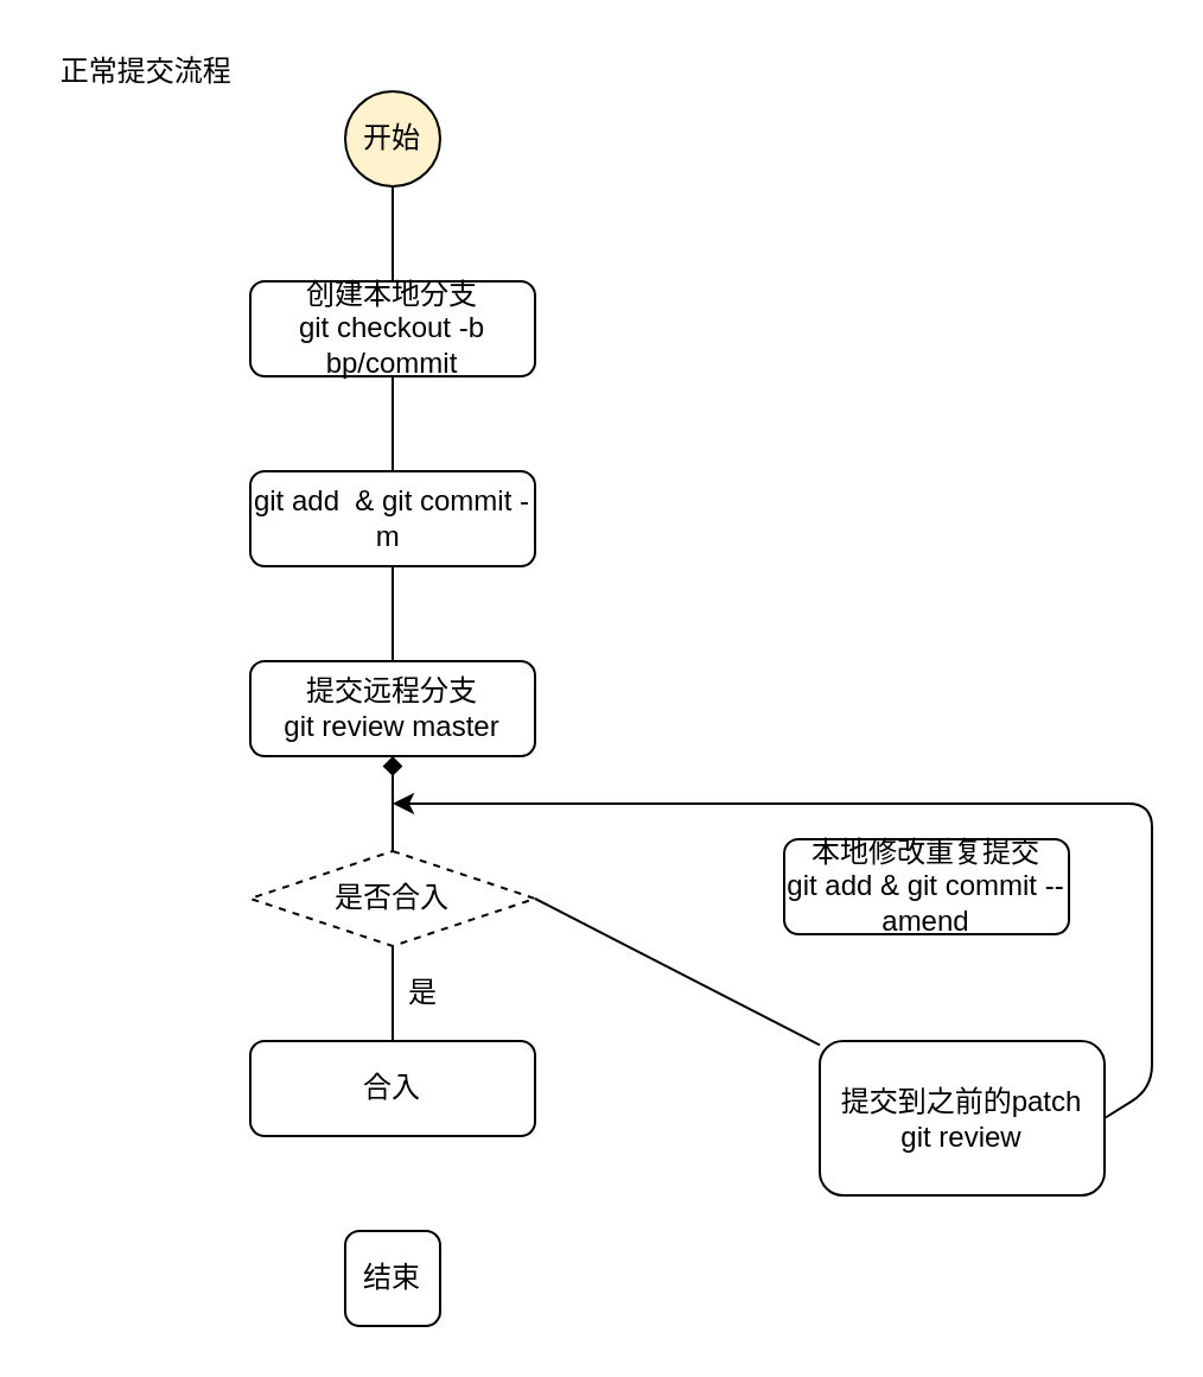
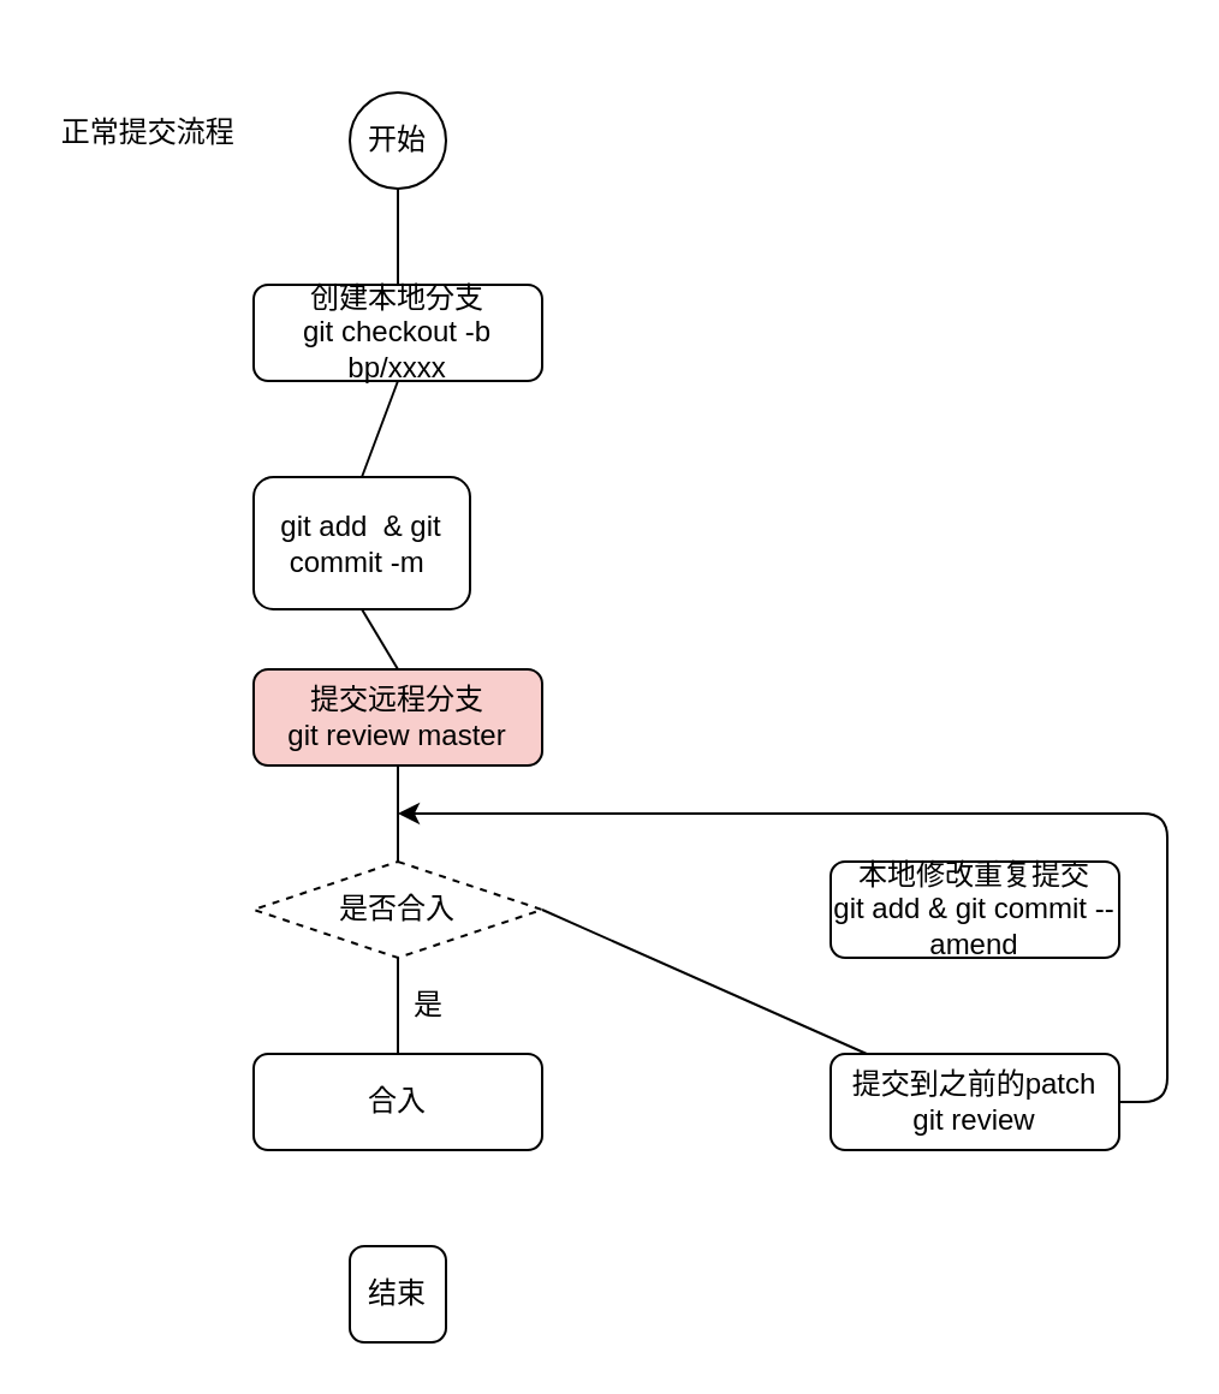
  <mxCell id="0" />
  <mxCell id="1" parent="0" />
- <mxCell id="2" value="开始" style="ellipse;whiteSpace=wrap;html=1;aspect=fixed;fillColor=#fff2cc;" vertex="1" parent="1"><mxGeometry x="145" y="38" width="40" height="40" as="geometry" /></mxCell>
- <mxCell id="3" value="创建本地分支&lt;br&gt;git checkout -b bp/commit&lt;br&gt;" style="rounded=1;whiteSpace=wrap;html=1;" vertex="1" parent="1"><mxGeometry x="105" y="118" width="120" height="40" as="geometry" /></mxCell>
- <mxCell id="4" value="git add&amp;nbsp; &amp;amp; git commit -m&amp;nbsp;" style="rounded=1;whiteSpace=wrap;html=1;" vertex="1" parent="1"><mxGeometry x="105" y="198" width="120" height="40" as="geometry" /></mxCell>
- <mxCell id="5" value="提交远程分支&lt;br&gt;git review master&lt;br&gt;" style="rounded=1;whiteSpace=wrap;html=1;" vertex="1" parent="1"><mxGeometry x="105" y="278" width="120" height="40" as="geometry" /></mxCell>
+ <mxCell id="2" value="开始" style="ellipse;whiteSpace=wrap;html=1;aspect=fixed;" vertex="1" parent="1"><mxGeometry x="145" y="38" width="40" height="40" as="geometry" /></mxCell>
+ <mxCell id="3" value="创建本地分支&lt;br&gt;git checkout -b bp/xxxx&lt;br&gt;" style="rounded=1;whiteSpace=wrap;html=1;" vertex="1" parent="1"><mxGeometry x="105" y="118" width="120" height="40" as="geometry" /></mxCell>
+ <mxCell id="4" value="git add&amp;nbsp; &amp;amp; git commit -m&amp;nbsp;" style="rounded=1;whiteSpace=wrap;html=1;" vertex="1" parent="1"><mxGeometry x="105" y="198" width="90" height="55" as="geometry" /></mxCell>
+ <mxCell id="5" value="提交远程分支&lt;br&gt;git review master&lt;br&gt;" style="rounded=1;whiteSpace=wrap;html=1;fillColor=#f8cecc;" vertex="1" parent="1"><mxGeometry x="105" y="278" width="120" height="40" as="geometry" /></mxCell>
  <mxCell id="6" value="是否合入" style="rhombus;whiteSpace=wrap;html=1;dashed=1;" vertex="1" parent="1"><mxGeometry x="105" y="358" width="120" height="40" as="geometry" /></mxCell>
- <mxCell id="7" value="本地修改重复提交&lt;br&gt;git add &amp;amp; git commit --amend&lt;br&gt;" style="rounded=1;whiteSpace=wrap;html=1;" vertex="1" parent="1"><mxGeometry x="330" y="353" width="120" height="40" as="geometry" /></mxCell>
- <mxCell id="8" value="提交到之前的patch&lt;br&gt;git review&lt;br&gt;" style="rounded=1;whiteSpace=wrap;html=1;" vertex="1" parent="1"><mxGeometry x="345" y="438" width="120" height="65" as="geometry" /></mxCell>
+ <mxCell id="7" value="本地修改重复提交&lt;br&gt;git add &amp;amp; git commit --amend&lt;br&gt;" style="rounded=1;whiteSpace=wrap;html=1;" vertex="1" parent="1"><mxGeometry x="345" y="358" width="120" height="40" as="geometry" /></mxCell>
+ <mxCell id="8" value="提交到之前的patch&lt;br&gt;git review&lt;br&gt;" style="rounded=1;whiteSpace=wrap;html=1;" vertex="1" parent="1"><mxGeometry x="345" y="438" width="120" height="40" as="geometry" /></mxCell>
  <mxCell id="9" value="" style="endArrow=none;html=1;entryX=0.5;entryY=1;entryDx=0;entryDy=0;exitX=0.5;exitY=0;exitDx=0;exitDy=0;" edge="1" parent="1" source="3" target="2"><mxGeometry width="50" height="50" relative="1" as="geometry"><mxPoint x="105" y="548" as="sourcePoint" /><mxPoint x="155" y="498" as="targetPoint" /></mxGeometry></mxCell>
  <mxCell id="10" value="" style="endArrow=none;html=1;entryX=0.5;entryY=1;entryDx=0;entryDy=0;exitX=0.5;exitY=0;exitDx=0;exitDy=0;" edge="1" parent="1" source="4" target="3"><mxGeometry width="50" height="50" relative="1" as="geometry"><mxPoint x="105" y="548" as="sourcePoint" /><mxPoint x="155" y="498" as="targetPoint" /></mxGeometry></mxCell>
  <mxCell id="11" value="" style="endArrow=none;html=1;entryX=0.5;entryY=1;entryDx=0;entryDy=0;exitX=0.5;exitY=0;exitDx=0;exitDy=0;" edge="1" parent="1" source="5" target="4"><mxGeometry width="50" height="50" relative="1" as="geometry"><mxPoint x="105" y="548" as="sourcePoint" /><mxPoint x="155" y="498" as="targetPoint" /></mxGeometry></mxCell>
- <mxCell id="12" value="" style="endArrow=diamond;html=1;entryX=0.5;entryY=1;entryDx=0;entryDy=0;exitX=0.5;exitY=0;exitDx=0;exitDy=0;" edge="1" parent="1" source="6" target="5"><mxGeometry width="50" height="50" relative="1" as="geometry"><mxPoint x="105" y="548" as="sourcePoint" /><mxPoint x="155" y="498" as="targetPoint" /></mxGeometry></mxCell>
+ <mxCell id="12" value="" style="endArrow=none;html=1;entryX=0.5;entryY=1;entryDx=0;entryDy=0;exitX=0.5;exitY=0;exitDx=0;exitDy=0;" edge="1" parent="1" source="6" target="5"><mxGeometry width="50" height="50" relative="1" as="geometry"><mxPoint x="105" y="548" as="sourcePoint" /><mxPoint x="155" y="498" as="targetPoint" /></mxGeometry></mxCell>
  <mxCell id="13" value="" style="endArrow=none;html=1;exitX=1;exitY=0.5;exitDx=0;exitDy=0;" edge="1" parent="1" source="6" target="8"><mxGeometry width="50" height="50" relative="1" as="geometry"><mxPoint x="105" y="548" as="sourcePoint" /><mxPoint x="155" y="498" as="targetPoint" /></mxGeometry></mxCell>
  <mxCell id="14" value="合入" style="rounded=1;whiteSpace=wrap;html=1;" vertex="1" parent="1"><mxGeometry x="105" y="438" width="120" height="40" as="geometry" /></mxCell>
  <mxCell id="15" value="" style="endArrow=none;html=1;entryX=0.5;entryY=1;entryDx=0;entryDy=0;exitX=0.5;exitY=0;exitDx=0;exitDy=0;" edge="1" parent="1" source="14" target="6"><mxGeometry width="50" height="50" relative="1" as="geometry"><mxPoint x="105" y="548" as="sourcePoint" /><mxPoint x="155" y="498" as="targetPoint" /></mxGeometry></mxCell>
  <mxCell id="16" value="是" style="text;html=1;resizable=0;points=[];autosize=1;align=left;verticalAlign=top;spacingTop=-4;" vertex="1" parent="1"><mxGeometry x="170" y="408" width="30" height="20" as="geometry" /></mxCell>
  <mxCell id="17" value="" style="endArrow=none;html=1;entryX=1;entryY=0.5;entryDx=0;entryDy=0;startArrow=classic;startFill=1;" edge="1" parent="1" target="8"><mxGeometry width="50" height="50" relative="1" as="geometry"><mxPoint x="165" y="338" as="sourcePoint" /><mxPoint x="155" y="498" as="targetPoint" /><Array as="points"><mxPoint x="485" y="338" /><mxPoint x="485" y="458" /></Array></mxGeometry></mxCell>
  <mxCell id="18" value="结束" style="whiteSpace=wrap;html=1;aspect=fixed;rounded=1;" vertex="1" parent="1"><mxGeometry x="145" y="518" width="40" height="40" as="geometry" /></mxCell>
- <mxCell id="19" value="&amp;nbsp;正常提交流程" style="text;html=1;resizable=0;points=[];autosize=1;align=left;verticalAlign=top;spacingTop=-4;" vertex="1" parent="1"><mxGeometry x="20" y="20" width="90" height="20" as="geometry" /></mxCell>
+ <mxCell id="19" value="&amp;nbsp;正常提交流程" style="text;html=1;resizable=0;points=[];autosize=1;align=left;verticalAlign=top;spacingTop=-4;" vertex="1" parent="1"><mxGeometry x="20" y="45" width="90" height="20" as="geometry" /></mxCell>
